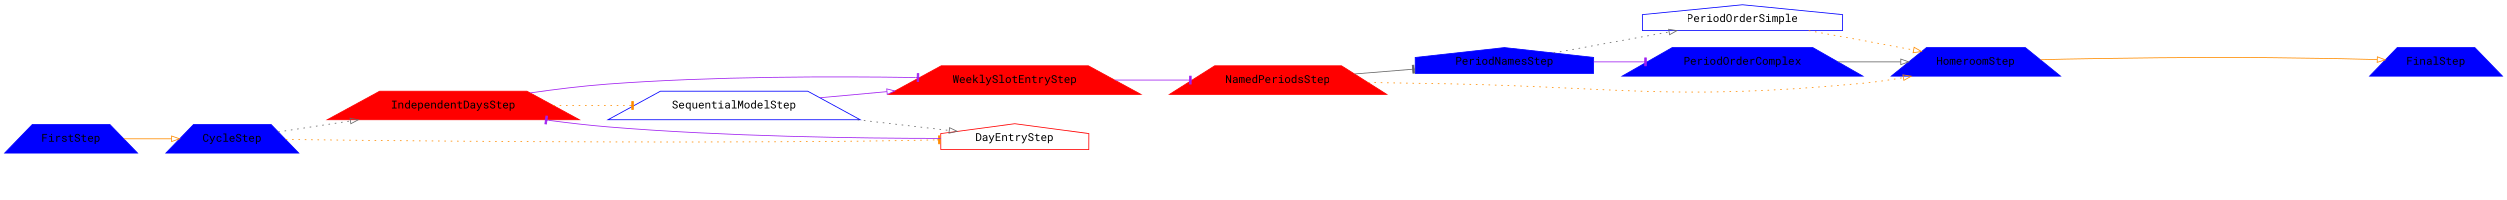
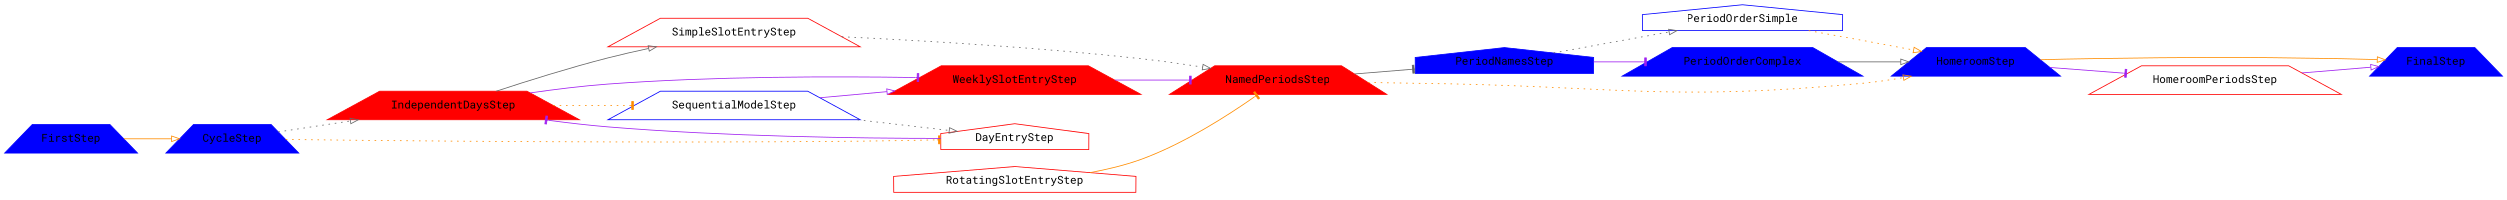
  digraph {
    fontname="Roboto Mono"
    rankdir=LR
    node [color=blue fontname="Roboto Mono" shape=trapezium style=filled]
    edge [arrowhead=onormal color=darkorange fontname="Roboto Mono" style=solid]
    FirstStep
    CycleStep
    IndependentDaysStep [color=red]
    DayEntryStep [color=red shape=house style=""]
+   SimpleSlotEntryStep [color=red style=""]
    WeeklySlotEntryStep [color=red]
    SequentialModelStep [style=""]
    NamedPeriodsStep [color=red]
    PeriodNamesStep [shape=house]
    HomeroomStep
+   RotatingSlotEntryStep [color=red shape=house style=""]
    PeriodOrderSimple [shape=house style=""]
    PeriodOrderComplex
    FinalStep
+   HomeroomPeriodsStep [color=red style=""]
    FirstStep -> CycleStep
    CycleStep -> IndependentDaysStep [color=gray40 style=dotted]
    CycleStep -> DayEntryStep [arrowhead=tee style=dotted]
+   IndependentDaysStep -> SimpleSlotEntryStep [color=gray40]
    IndependentDaysStep -> WeeklySlotEntryStep [arrowhead=tee color=purple]
    IndependentDaysStep -> SequentialModelStep [arrowhead=tee style=dotted]
    DayEntryStep -> IndependentDaysStep [arrowhead=tee color=purple]
+   SimpleSlotEntryStep -> NamedPeriodsStep [color=gray40 style=dotted]
    WeeklySlotEntryStep -> NamedPeriodsStep [arrowhead=tee color=purple]
    SequentialModelStep -> DayEntryStep [color=gray40 style=dotted]
    SequentialModelStep -> WeeklySlotEntryStep [color=purple]
    NamedPeriodsStep -> PeriodNamesStep [arrowhead=tee color=gray40]
    NamedPeriodsStep -> HomeroomStep [style=dotted]
    PeriodNamesStep -> PeriodOrderSimple [color=gray40 style=dotted]
    PeriodNamesStep -> PeriodOrderComplex [arrowhead=tee color=purple]
    HomeroomStep -> FinalStep
+   HomeroomStep -> HomeroomPeriodsStep [arrowhead=tee color=purple]
+   RotatingSlotEntryStep -> NamedPeriodsStep [arrowhead=tee]
    PeriodOrderSimple -> HomeroomStep [style=dotted]
    PeriodOrderComplex -> HomeroomStep [color=gray40]
+   HomeroomPeriodsStep -> FinalStep [color=purple]
  }
